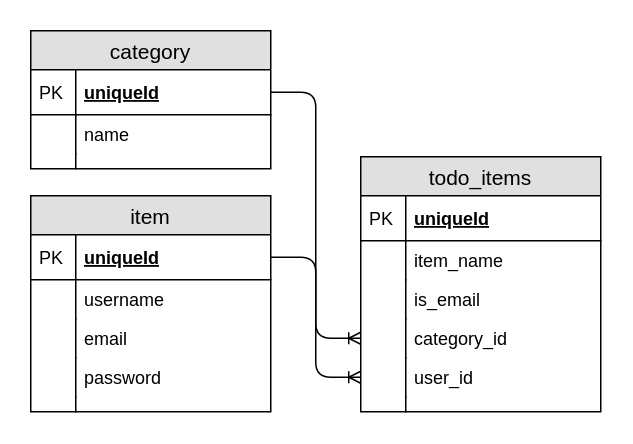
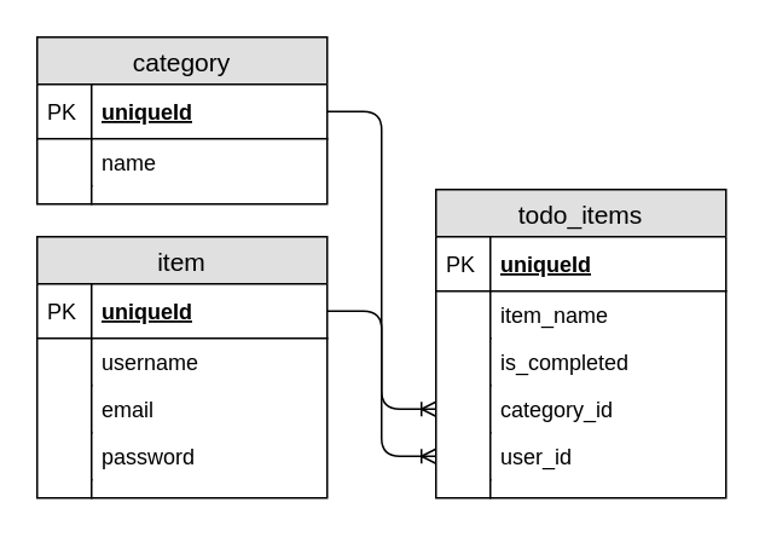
  <mxCell id="0" />
  <mxCell id="1" parent="0" />
  <mxCell id="2" value="item" style="swimlane;fontStyle=0;childLayout=stackLayout;horizontal=1;startSize=26;fillColor=#e0e0e0;horizontalStack=0;resizeParent=1;resizeParentMax=0;resizeLast=0;collapsible=1;marginBottom=0;swimlaneFillColor=#ffffff;align=center;fontSize=14;" vertex="1" parent="1"><mxGeometry x="20" y="130" width="160" height="144" as="geometry" /></mxCell>
  <mxCell id="3" value="uniqueId" style="shape=partialRectangle;top=0;left=0;right=0;bottom=1;align=left;verticalAlign=middle;fillColor=none;spacingLeft=34;spacingRight=4;overflow=hidden;rotatable=0;points=[[0,0.5],[1,0.5]];portConstraint=eastwest;dropTarget=0;fontStyle=5;fontSize=12;" vertex="1" parent="2"><mxGeometry y="26" width="160" height="30" as="geometry" /></mxCell>
  <mxCell id="4" value="PK" style="shape=partialRectangle;top=0;left=0;bottom=0;fillColor=none;align=left;verticalAlign=middle;spacingLeft=4;spacingRight=4;overflow=hidden;rotatable=0;points=[];portConstraint=eastwest;part=1;fontSize=12;" vertex="1" connectable="0" parent="3"><mxGeometry width="30" height="30" as="geometry" /></mxCell>
  <mxCell id="5" value="username" style="shape=partialRectangle;top=0;left=0;right=0;bottom=0;align=left;verticalAlign=top;fillColor=none;spacingLeft=34;spacingRight=4;overflow=hidden;rotatable=0;points=[[0,0.5],[1,0.5]];portConstraint=eastwest;dropTarget=0;fontSize=12;" vertex="1" parent="2"><mxGeometry y="56" width="160" height="26" as="geometry" /></mxCell>
  <mxCell id="6" value="" style="shape=partialRectangle;top=0;left=0;bottom=0;fillColor=none;align=left;verticalAlign=top;spacingLeft=4;spacingRight=4;overflow=hidden;rotatable=0;points=[];portConstraint=eastwest;part=1;fontSize=12;" vertex="1" connectable="0" parent="5"><mxGeometry width="30" height="26" as="geometry" /></mxCell>
  <mxCell id="7" value="email" style="shape=partialRectangle;top=0;left=0;right=0;bottom=0;align=left;verticalAlign=top;fillColor=none;spacingLeft=34;spacingRight=4;overflow=hidden;rotatable=0;points=[[0,0.5],[1,0.5]];portConstraint=eastwest;dropTarget=0;fontSize=12;" vertex="1" parent="2"><mxGeometry y="82" width="160" height="26" as="geometry" /></mxCell>
  <mxCell id="8" value="" style="shape=partialRectangle;top=0;left=0;bottom=0;fillColor=none;align=left;verticalAlign=top;spacingLeft=4;spacingRight=4;overflow=hidden;rotatable=0;points=[];portConstraint=eastwest;part=1;fontSize=12;" vertex="1" connectable="0" parent="7"><mxGeometry width="30" height="26" as="geometry" /></mxCell>
  <mxCell id="9" value="password" style="shape=partialRectangle;top=0;left=0;right=0;bottom=0;align=left;verticalAlign=top;fillColor=none;spacingLeft=34;spacingRight=4;overflow=hidden;rotatable=0;points=[[0,0.5],[1,0.5]];portConstraint=eastwest;dropTarget=0;fontSize=12;" vertex="1" parent="2"><mxGeometry y="108" width="160" height="26" as="geometry" /></mxCell>
  <mxCell id="10" value="" style="shape=partialRectangle;top=0;left=0;bottom=0;fillColor=none;align=left;verticalAlign=top;spacingLeft=4;spacingRight=4;overflow=hidden;rotatable=0;points=[];portConstraint=eastwest;part=1;fontSize=12;" vertex="1" connectable="0" parent="9"><mxGeometry width="30" height="26" as="geometry" /></mxCell>
  <mxCell id="11" value="" style="shape=partialRectangle;top=0;left=0;right=0;bottom=0;align=left;verticalAlign=top;fillColor=none;spacingLeft=34;spacingRight=4;overflow=hidden;rotatable=0;points=[[0,0.5],[1,0.5]];portConstraint=eastwest;dropTarget=0;fontSize=12;" vertex="1" parent="2"><mxGeometry y="134" width="160" height="10" as="geometry" /></mxCell>
  <mxCell id="12" value="" style="shape=partialRectangle;top=0;left=0;bottom=0;fillColor=none;align=left;verticalAlign=top;spacingLeft=4;spacingRight=4;overflow=hidden;rotatable=0;points=[];portConstraint=eastwest;part=1;fontSize=12;" vertex="1" connectable="0" parent="11"><mxGeometry width="30" height="10" as="geometry" /></mxCell>
  <mxCell id="13" value="category" style="swimlane;fontStyle=0;childLayout=stackLayout;horizontal=1;startSize=26;fillColor=#e0e0e0;horizontalStack=0;resizeParent=1;resizeParentMax=0;resizeLast=0;collapsible=1;marginBottom=0;swimlaneFillColor=#ffffff;align=center;fontSize=14;" vertex="1" parent="1"><mxGeometry x="20" y="20" width="160" height="92" as="geometry" /></mxCell>
  <mxCell id="14" value="uniqueId" style="shape=partialRectangle;top=0;left=0;right=0;bottom=1;align=left;verticalAlign=middle;fillColor=none;spacingLeft=34;spacingRight=4;overflow=hidden;rotatable=0;points=[[0,0.5],[1,0.5]];portConstraint=eastwest;dropTarget=0;fontStyle=5;fontSize=12;" vertex="1" parent="13"><mxGeometry y="26" width="160" height="30" as="geometry" /></mxCell>
  <mxCell id="15" value="PK" style="shape=partialRectangle;top=0;left=0;bottom=0;fillColor=none;align=left;verticalAlign=middle;spacingLeft=4;spacingRight=4;overflow=hidden;rotatable=0;points=[];portConstraint=eastwest;part=1;fontSize=12;" vertex="1" connectable="0" parent="14"><mxGeometry width="30" height="30" as="geometry" /></mxCell>
  <mxCell id="16" value="name" style="shape=partialRectangle;top=0;left=0;right=0;bottom=0;align=left;verticalAlign=top;fillColor=none;spacingLeft=34;spacingRight=4;overflow=hidden;rotatable=0;points=[[0,0.5],[1,0.5]];portConstraint=eastwest;dropTarget=0;fontSize=12;" vertex="1" parent="13"><mxGeometry y="56" width="160" height="26" as="geometry" /></mxCell>
  <mxCell id="17" value="" style="shape=partialRectangle;top=0;left=0;bottom=0;fillColor=none;align=left;verticalAlign=top;spacingLeft=4;spacingRight=4;overflow=hidden;rotatable=0;points=[];portConstraint=eastwest;part=1;fontSize=12;" vertex="1" connectable="0" parent="16"><mxGeometry width="30" height="26" as="geometry" /></mxCell>
  <mxCell id="18" value="" style="shape=partialRectangle;top=0;left=0;right=0;bottom=0;align=left;verticalAlign=top;fillColor=none;spacingLeft=34;spacingRight=4;overflow=hidden;rotatable=0;points=[[0,0.5],[1,0.5]];portConstraint=eastwest;dropTarget=0;fontSize=12;" vertex="1" parent="13"><mxGeometry y="82" width="160" height="10" as="geometry" /></mxCell>
  <mxCell id="19" value="" style="shape=partialRectangle;top=0;left=0;bottom=0;fillColor=none;align=left;verticalAlign=top;spacingLeft=4;spacingRight=4;overflow=hidden;rotatable=0;points=[];portConstraint=eastwest;part=1;fontSize=12;" vertex="1" connectable="0" parent="18"><mxGeometry width="30" height="10" as="geometry" /></mxCell>
  <mxCell id="20" value="todo_items" style="swimlane;fontStyle=0;childLayout=stackLayout;horizontal=1;startSize=26;fillColor=#e0e0e0;horizontalStack=0;resizeParent=1;resizeParentMax=0;resizeLast=0;collapsible=1;marginBottom=0;swimlaneFillColor=#ffffff;align=center;fontSize=14;" vertex="1" parent="1"><mxGeometry x="240" y="104" width="160" height="170" as="geometry" /></mxCell>
  <mxCell id="21" value="uniqueId" style="shape=partialRectangle;top=0;left=0;right=0;bottom=1;align=left;verticalAlign=middle;fillColor=none;spacingLeft=34;spacingRight=4;overflow=hidden;rotatable=0;points=[[0,0.5],[1,0.5]];portConstraint=eastwest;dropTarget=0;fontStyle=5;fontSize=12;" vertex="1" parent="20"><mxGeometry y="26" width="160" height="30" as="geometry" /></mxCell>
  <mxCell id="22" value="PK" style="shape=partialRectangle;top=0;left=0;bottom=0;fillColor=none;align=left;verticalAlign=middle;spacingLeft=4;spacingRight=4;overflow=hidden;rotatable=0;points=[];portConstraint=eastwest;part=1;fontSize=12;" vertex="1" connectable="0" parent="21"><mxGeometry width="30" height="30" as="geometry" /></mxCell>
  <mxCell id="23" value="item_name" style="shape=partialRectangle;top=0;left=0;right=0;bottom=0;align=left;verticalAlign=top;fillColor=none;spacingLeft=34;spacingRight=4;overflow=hidden;rotatable=0;points=[[0,0.5],[1,0.5]];portConstraint=eastwest;dropTarget=0;fontSize=12;" vertex="1" parent="20"><mxGeometry y="56" width="160" height="26" as="geometry" /></mxCell>
  <mxCell id="24" value="" style="shape=partialRectangle;top=0;left=0;bottom=0;fillColor=none;align=left;verticalAlign=top;spacingLeft=4;spacingRight=4;overflow=hidden;rotatable=0;points=[];portConstraint=eastwest;part=1;fontSize=12;" vertex="1" connectable="0" parent="23"><mxGeometry width="30" height="26" as="geometry" /></mxCell>
- <mxCell id="25" value="is_email" style="shape=partialRectangle;top=0;left=0;right=0;bottom=0;align=left;verticalAlign=top;fillColor=none;spacingLeft=34;spacingRight=4;overflow=hidden;rotatable=0;points=[[0,0.5],[1,0.5]];portConstraint=eastwest;dropTarget=0;fontSize=12;" vertex="1" parent="20"><mxGeometry y="82" width="160" height="26" as="geometry" /></mxCell>
+ <mxCell id="25" value="is_completed" style="shape=partialRectangle;top=0;left=0;right=0;bottom=0;align=left;verticalAlign=top;fillColor=none;spacingLeft=34;spacingRight=4;overflow=hidden;rotatable=0;points=[[0,0.5],[1,0.5]];portConstraint=eastwest;dropTarget=0;fontSize=12;" vertex="1" parent="20"><mxGeometry y="82" width="160" height="26" as="geometry" /></mxCell>
  <mxCell id="26" value="" style="shape=partialRectangle;top=0;left=0;bottom=0;fillColor=none;align=left;verticalAlign=top;spacingLeft=4;spacingRight=4;overflow=hidden;rotatable=0;points=[];portConstraint=eastwest;part=1;fontSize=12;" vertex="1" connectable="0" parent="25"><mxGeometry width="30" height="26" as="geometry" /></mxCell>
  <mxCell id="27" value="category_id" style="shape=partialRectangle;top=0;left=0;right=0;bottom=0;align=left;verticalAlign=top;fillColor=none;spacingLeft=34;spacingRight=4;overflow=hidden;rotatable=0;points=[[0,0.5],[1,0.5]];portConstraint=eastwest;dropTarget=0;fontSize=12;" vertex="1" parent="20"><mxGeometry y="108" width="160" height="26" as="geometry" /></mxCell>
  <mxCell id="28" value="" style="shape=partialRectangle;top=0;left=0;bottom=0;fillColor=none;align=left;verticalAlign=top;spacingLeft=4;spacingRight=4;overflow=hidden;rotatable=0;points=[];portConstraint=eastwest;part=1;fontSize=12;" vertex="1" connectable="0" parent="27"><mxGeometry width="30" height="26" as="geometry" /></mxCell>
  <mxCell id="29" value="user_id" style="shape=partialRectangle;top=0;left=0;right=0;bottom=0;align=left;verticalAlign=top;fillColor=none;spacingLeft=34;spacingRight=4;overflow=hidden;rotatable=0;points=[[0,0.5],[1,0.5]];portConstraint=eastwest;dropTarget=0;fontSize=12;" vertex="1" parent="20"><mxGeometry y="134" width="160" height="26" as="geometry" /></mxCell>
  <mxCell id="30" value="" style="shape=partialRectangle;top=0;left=0;bottom=0;fillColor=none;align=left;verticalAlign=top;spacingLeft=4;spacingRight=4;overflow=hidden;rotatable=0;points=[];portConstraint=eastwest;part=1;fontSize=12;" vertex="1" connectable="0" parent="29"><mxGeometry width="30" height="26" as="geometry" /></mxCell>
  <mxCell id="31" value="" style="shape=partialRectangle;top=0;left=0;right=0;bottom=0;align=left;verticalAlign=top;fillColor=none;spacingLeft=34;spacingRight=4;overflow=hidden;rotatable=0;points=[[0,0.5],[1,0.5]];portConstraint=eastwest;dropTarget=0;fontSize=12;" vertex="1" parent="20"><mxGeometry y="160" width="160" height="10" as="geometry" /></mxCell>
  <mxCell id="32" value="" style="shape=partialRectangle;top=0;left=0;bottom=0;fillColor=none;align=left;verticalAlign=top;spacingLeft=4;spacingRight=4;overflow=hidden;rotatable=0;points=[];portConstraint=eastwest;part=1;fontSize=12;" vertex="1" connectable="0" parent="31"><mxGeometry width="30" height="10" as="geometry" /></mxCell>
  <mxCell id="33" value="" style="edgeStyle=entityRelationEdgeStyle;fontSize=12;html=1;endArrow=ERoneToMany;" edge="1" parent="1" source="14" target="27"><mxGeometry width="100" height="100" relative="1" as="geometry"><mxPoint x="-210" y="440" as="sourcePoint" /><mxPoint x="-110" y="340" as="targetPoint" /></mxGeometry></mxCell>
  <mxCell id="34" value="" style="edgeStyle=entityRelationEdgeStyle;fontSize=12;html=1;endArrow=ERoneToMany;" edge="1" parent="1" source="3" target="29"><mxGeometry width="100" height="100" relative="1" as="geometry"><mxPoint x="-50" y="470" as="sourcePoint" /><mxPoint x="50" y="370" as="targetPoint" /></mxGeometry></mxCell>
